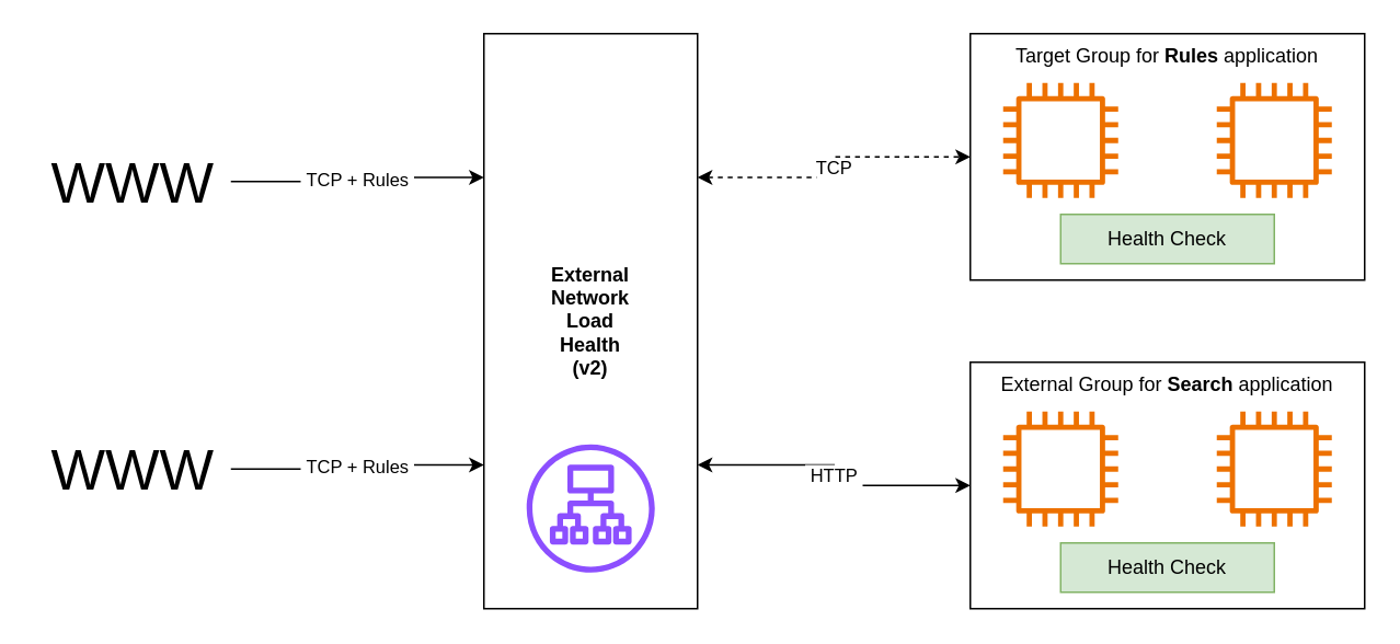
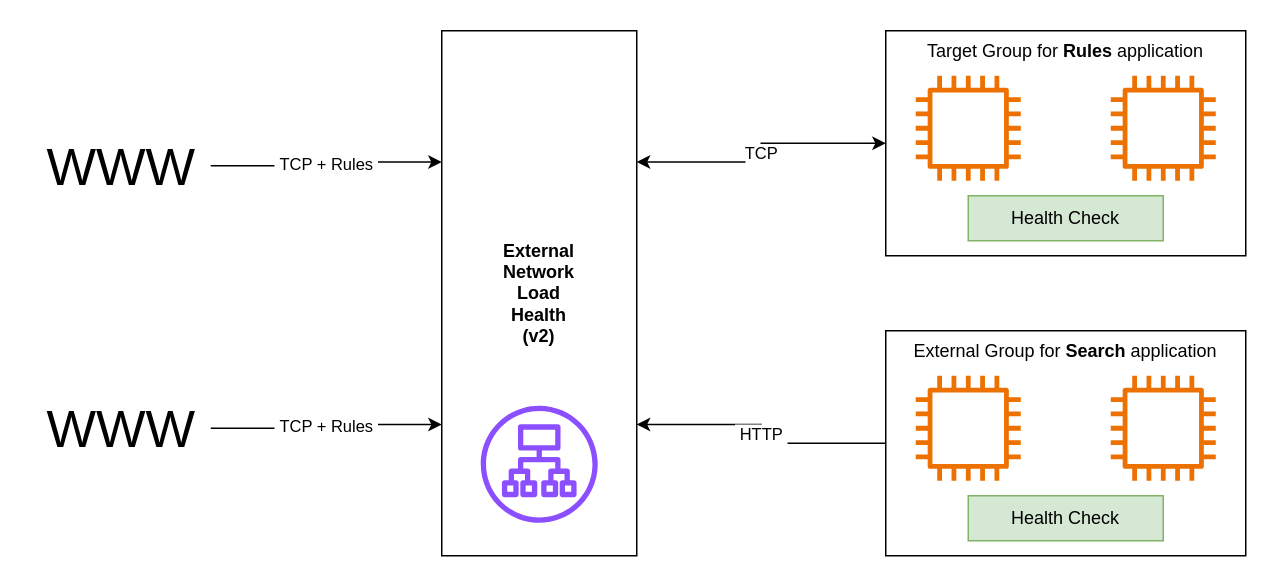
  <mxCell id="0" />
  <mxCell id="1" parent="0" />
- <mxCell id="2" value="TCP" style="rounded=0;orthogonalLoop=1;jettySize=auto;html=1;exitX=1;exitY=0.25;exitDx=0;exitDy=0;entryX=0;entryY=0.5;entryDx=0;entryDy=0;startArrow=classic;startFill=1;edgeStyle=orthogonalEdgeStyle;dashed=1;" parent="1" source="4" target="6" edge="1"><mxGeometry relative="1" as="geometry" /></mxCell>
- <mxCell id="3" value="&amp;nbsp;HTTP&amp;nbsp;" style="rounded=0;orthogonalLoop=1;jettySize=auto;html=1;exitX=1;exitY=0.75;exitDx=0;exitDy=0;entryX=0;entryY=0.5;entryDx=0;entryDy=0;startArrow=classic;startFill=1;edgeStyle=orthogonalEdgeStyle;" parent="1" source="4" target="10" edge="1"><mxGeometry relative="1" as="geometry" /></mxCell>
+ <mxCell id="2" value="TCP" style="rounded=0;orthogonalLoop=1;jettySize=auto;html=1;exitX=1;exitY=0.25;exitDx=0;exitDy=0;entryX=0;entryY=0.5;entryDx=0;entryDy=0;startArrow=classic;startFill=1;edgeStyle=orthogonalEdgeStyle;" parent="1" source="4" target="6" edge="1"><mxGeometry relative="1" as="geometry" /></mxCell>
+ <mxCell id="3" value="&amp;nbsp;HTTP&amp;nbsp;" style="rounded=0;orthogonalLoop=1;jettySize=auto;html=1;exitX=1;exitY=0.75;exitDx=0;exitDy=0;entryX=0;entryY=0.5;entryDx=0;entryDy=0;startArrow=classic;startFill=1;edgeStyle=orthogonalEdgeStyle;endArrow=none;" parent="1" source="4" target="10" edge="1"><mxGeometry relative="1" as="geometry" /></mxCell>
  <mxCell id="4" value="External&lt;div&gt;Network&lt;/div&gt;&lt;div&gt;Load&lt;/div&gt;&lt;div&gt;Health&lt;/div&gt;&lt;div&gt;(v2)&lt;/div&gt;" style="rounded=0;whiteSpace=wrap;html=1;fontStyle=1" parent="1" vertex="1"><mxGeometry x="294" y="20" width="130" height="350" as="geometry" /></mxCell>
  <mxCell id="5" value="" style="sketch=0;outlineConnect=0;fontColor=#232F3E;gradientColor=none;fillColor=#8C4FFF;strokeColor=none;dashed=0;verticalLabelPosition=bottom;verticalAlign=top;align=center;html=1;fontSize=12;fontStyle=0;aspect=fixed;pointerEvents=1;shape=mxgraph.aws4.application_load_balancer;" parent="1" vertex="1"><mxGeometry x="320" y="270" width="78" height="78" as="geometry" /></mxCell>
  <mxCell id="6" value="Target Group for &lt;b&gt;Rules&lt;/b&gt; application" style="rounded=0;whiteSpace=wrap;html=1;verticalAlign=top;" parent="1" vertex="1"><mxGeometry x="590" y="20" width="240" height="150" as="geometry" /></mxCell>
  <mxCell id="7" value="" style="sketch=0;outlineConnect=0;fontColor=#232F3E;gradientColor=none;fillColor=#ED7100;strokeColor=none;dashed=0;verticalLabelPosition=bottom;verticalAlign=top;align=center;html=1;fontSize=12;fontStyle=0;aspect=fixed;pointerEvents=1;shape=mxgraph.aws4.instance2;" parent="1" vertex="1"><mxGeometry x="610" y="50" width="70" height="70" as="geometry" /></mxCell>
  <mxCell id="8" value="" style="sketch=0;outlineConnect=0;fontColor=#232F3E;gradientColor=none;fillColor=#ED7100;strokeColor=none;dashed=0;verticalLabelPosition=bottom;verticalAlign=top;align=center;html=1;fontSize=12;fontStyle=0;aspect=fixed;pointerEvents=1;shape=mxgraph.aws4.instance2;" parent="1" vertex="1"><mxGeometry x="740" y="50" width="70" height="70" as="geometry" /></mxCell>
  <mxCell id="9" value="Health Check" style="rounded=0;whiteSpace=wrap;html=1;fillColor=#d5e8d4;strokeColor=#82b366;" parent="1" vertex="1"><mxGeometry x="645" y="130" width="130" height="30" as="geometry" /></mxCell>
  <mxCell id="10" value="External Group for &lt;b&gt;Search&lt;/b&gt; application" style="rounded=0;whiteSpace=wrap;html=1;verticalAlign=top;" parent="1" vertex="1"><mxGeometry x="590" y="220" width="240" height="150" as="geometry" /></mxCell>
  <mxCell id="11" value="" style="sketch=0;outlineConnect=0;fontColor=#232F3E;gradientColor=none;fillColor=#ED7100;strokeColor=none;dashed=0;verticalLabelPosition=bottom;verticalAlign=top;align=center;html=1;fontSize=12;fontStyle=0;aspect=fixed;pointerEvents=1;shape=mxgraph.aws4.instance2;" parent="1" vertex="1"><mxGeometry x="610" y="250" width="70" height="70" as="geometry" /></mxCell>
  <mxCell id="12" value="" style="sketch=0;outlineConnect=0;fontColor=#232F3E;gradientColor=none;fillColor=#ED7100;strokeColor=none;dashed=0;verticalLabelPosition=bottom;verticalAlign=top;align=center;html=1;fontSize=12;fontStyle=0;aspect=fixed;pointerEvents=1;shape=mxgraph.aws4.instance2;" parent="1" vertex="1"><mxGeometry x="740" y="250" width="70" height="70" as="geometry" /></mxCell>
  <mxCell id="13" value="Health Check" style="rounded=0;whiteSpace=wrap;html=1;fillColor=#d5e8d4;strokeColor=#82b366;" parent="1" vertex="1"><mxGeometry x="645" y="330" width="130" height="30" as="geometry" /></mxCell>
  <mxCell id="14" value="&amp;nbsp;TCP + Rules&amp;nbsp;" style="edgeStyle=orthogonalEdgeStyle;rounded=0;orthogonalLoop=1;jettySize=auto;html=1;entryX=0;entryY=0.25;entryDx=0;entryDy=0;" parent="1" source="15" target="4" edge="1"><mxGeometry relative="1" as="geometry" /></mxCell>
  <mxCell id="15" value="WWW" style="text;html=1;align=center;verticalAlign=middle;resizable=0;points=[];autosize=1;strokeColor=none;fillColor=none;fontSize=35;" parent="1" vertex="1"><mxGeometry x="20" y="80" width="120" height="60" as="geometry" /></mxCell>
  <mxCell id="16" value="&amp;nbsp;TCP + Rules&amp;nbsp;" style="edgeStyle=orthogonalEdgeStyle;rounded=0;orthogonalLoop=1;jettySize=auto;html=1;entryX=0;entryY=0.75;entryDx=0;entryDy=0;" parent="1" source="17" target="4" edge="1"><mxGeometry relative="1" as="geometry" /></mxCell>
  <mxCell id="17" value="WWW" style="text;html=1;align=center;verticalAlign=middle;resizable=0;points=[];autosize=1;strokeColor=none;fillColor=none;fontSize=35;" parent="1" vertex="1"><mxGeometry x="20" y="255" width="120" height="60" as="geometry" /></mxCell>
